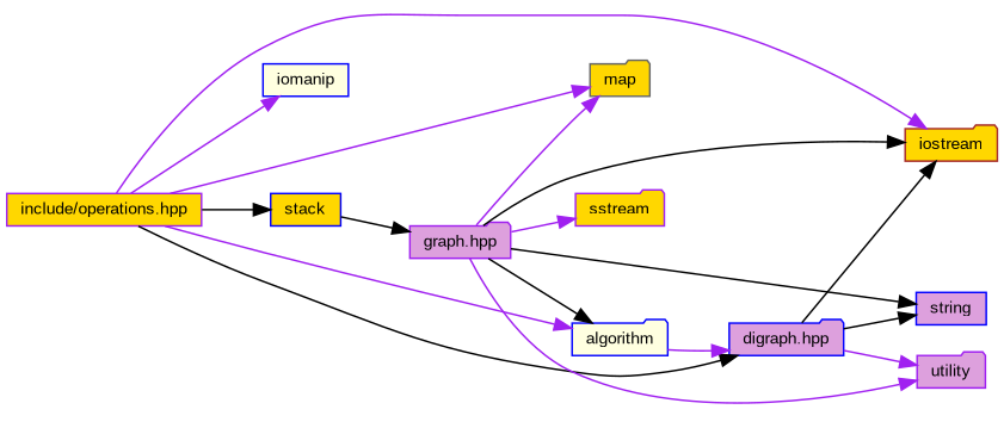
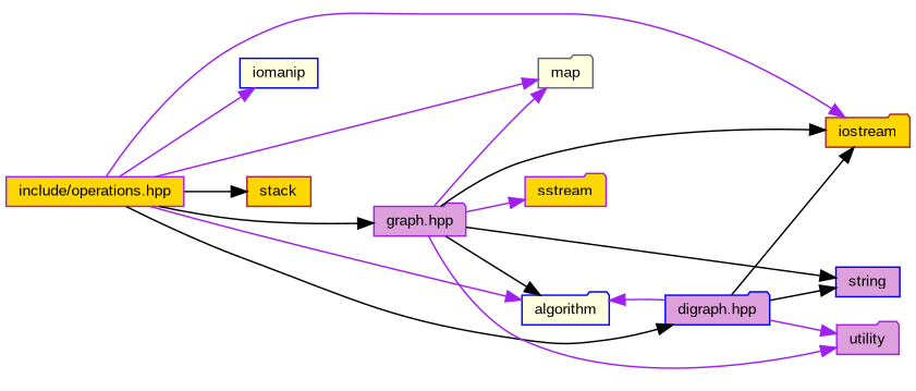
  digraph {
    fontname="Liberation Sans"
    rankdir=LR
    node [color=purple fillcolor=gold fontname="Liberation Sans" fontsize=10 shape=folder style=filled]
    edge [color=purple fontname="Liberation Sans" fontsize=10 labelfontname=Helvetica labelfontsize=10 style=solid]
    n1 [fontcolor=black height=0.2 label="include/operations.hpp" shape=box width=0.4]
    n2 [color=blue fillcolor=lightyellow height=0.2 label=algorithm width=0.4]
    n3 [color=blue fillcolor=lightyellow height=0.2 label=iomanip shape=box width=0.4]
-   n4 [color=gray40 height=0.2 label=map width=0.4]
-   n5 [color=blue height=0.2 label=stack shape=box width=0.4]
+   n4 [color=gray40 fillcolor=lightyellow height=0.2 label=map width=0.4]
+   n5 [color=brown height=0.2 label=stack shape=box width=0.4]
    n6 [color=brown height=0.2 label=iostream width=0.4]
    n7 [fillcolor=plum height=0.2 label="graph.hpp" width=0.4]
    n8 [color=blue fillcolor=plum height=0.2 label="digraph.hpp" width=0.4]
    n9 [height=0.2 label=sstream width=0.4]
    n10 [color=blue fillcolor=plum height=0.2 label=string shape=box width=0.4]
    n11 [fillcolor=plum height=0.2 label=utility width=0.4]
    n1 -> n2
    n1 -> n3
    n1 -> n4
    n1 -> n5 [color=black]
    n1 -> n6
-   n5 -> n7 [color=black]
+   n1 -> n7 [color=black]
    n1 -> n8 [color=black]
    n7 -> n2 [color=black]
    n7 -> n4
    n7 -> n6 [color=black]
    n7 -> n9
    n7 -> n10 [color=black]
    n7 -> n11
-   n2 -> n8
+   n8 -> n2
    n8 -> n6 [color=black]
    n8 -> n10 [color=black]
    n8 -> n11
  }
